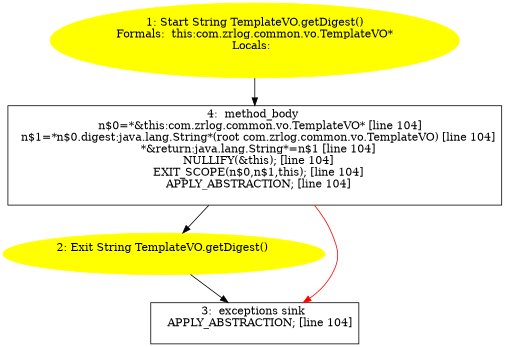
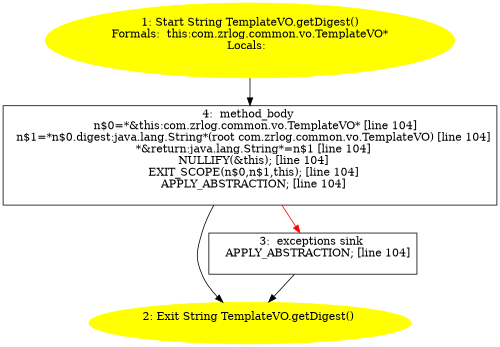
  digraph {
    n1 [color=yellow label="1: Start String TemplateVO.getDigest()\nFormals:  this:com.zrlog.common.vo.TemplateVO*\nLocals:  \n  " style=filled]
    n2 [label="4:  method_body \n   n$0=*&this:com.zrlog.common.vo.TemplateVO* [line 104]\n  n$1=*n$0.digest:java.lang.String*(root com.zrlog.common.vo.TemplateVO) [line 104]\n  *&return:java.lang.String*=n$1 [line 104]\n  NULLIFY(&this); [line 104]\n  EXIT_SCOPE(n$0,n$1,this); [line 104]\n  APPLY_ABSTRACTION; [line 104]\n " shape=box]
    n3 [color=yellow label="2: Exit String TemplateVO.getDigest() \n  " style=filled]
    n4 [label="3:  exceptions sink \n   APPLY_ABSTRACTION; [line 104]\n " shape=box]
    n1 -> n2
    n2 -> n3
    n2 -> n4 [color=red]
-   n3 -> n4
+   n4 -> n3
  }
